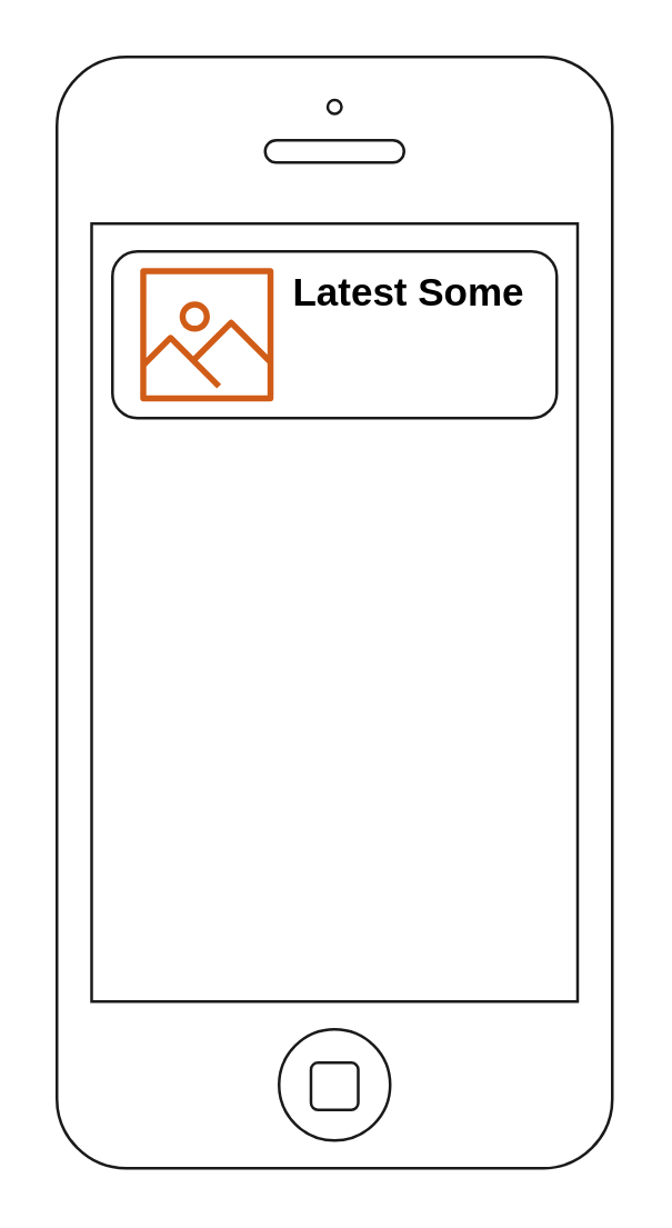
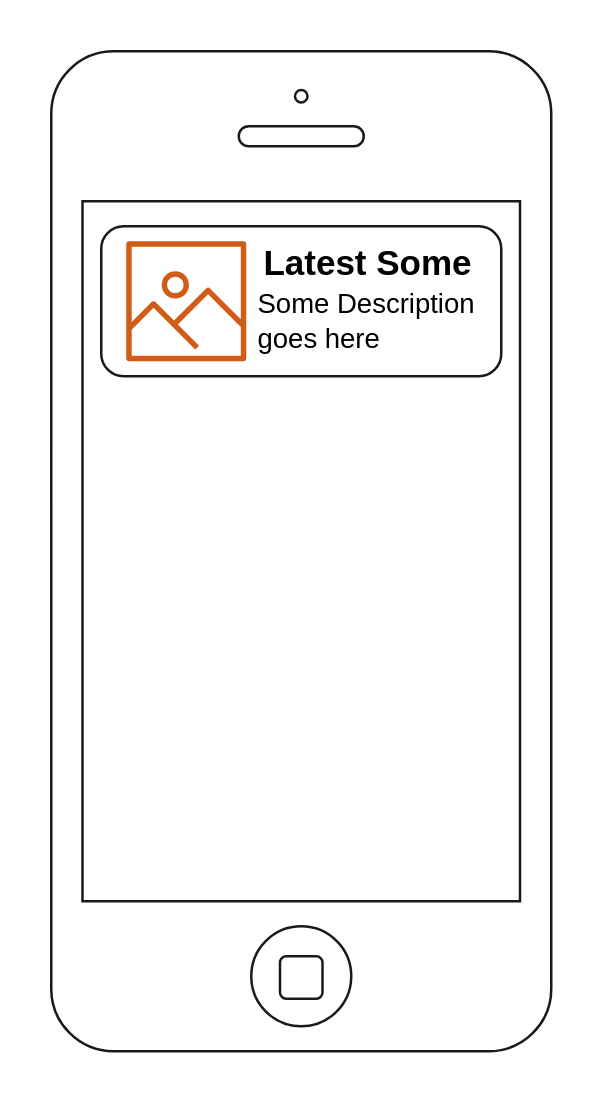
  <mxCell id="0" />
  <mxCell id="1" parent="0" />
  <mxCell id="2" value="" style="html=1;verticalLabelPosition=bottom;labelBackgroundColor=#ffffff;verticalAlign=top;shadow=0;dashed=0;strokeWidth=1;shape=mxgraph.ios7.misc.iphone;strokeColor=#1A1A1A;fillColor=#FFFFFF;" vertex="1" parent="1"><mxGeometry x="20" y="20" width="200" height="400" as="geometry" /></mxCell>
  <mxCell id="3" value="" style="rounded=1;whiteSpace=wrap;html=1;strokeColor=#1A1A1A;fillColor=#FFFFFF;" vertex="1" parent="1"><mxGeometry x="40" y="90" width="160" height="60" as="geometry" /></mxCell>
  <mxCell id="4" value="" style="outlineConnect=0;fontColor=#232F3E;gradientColor=none;fillColor=#D05C17;strokeColor=none;dashed=0;verticalLabelPosition=bottom;verticalAlign=top;align=center;html=1;fontSize=12;fontStyle=0;aspect=fixed;pointerEvents=1;shape=mxgraph.aws4.container_registry_image;" vertex="1" parent="1"><mxGeometry x="50" y="96" width="48" height="48" as="geometry" /></mxCell>
  <mxCell id="5" value="Latest Some" style="text;html=1;strokeColor=none;fillColor=none;align=center;verticalAlign=middle;whiteSpace=wrap;rounded=0;fontStyle=1;fontSize=14;" vertex="1" parent="1"><mxGeometry x="96" y="95" width="102" height="20" as="geometry" /></mxCell>
+ <mxCell id="6" value="Some Description goes here" style="text;html=1;strokeColor=none;fillColor=none;align=left;verticalAlign=middle;whiteSpace=wrap;rounded=0;fontSize=11;" vertex="1" parent="1"><mxGeometry x="101" y="118" width="89" height="20" as="geometry" /></mxCell>
